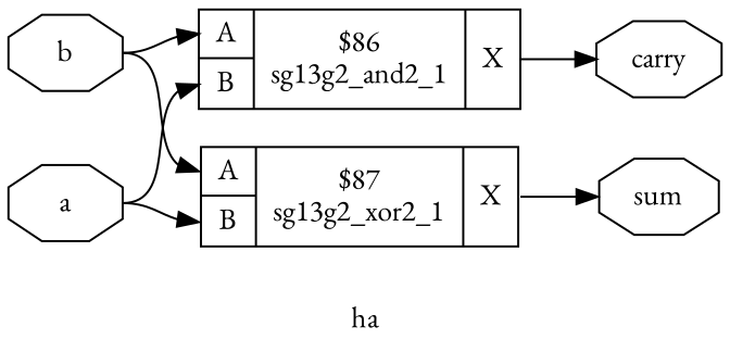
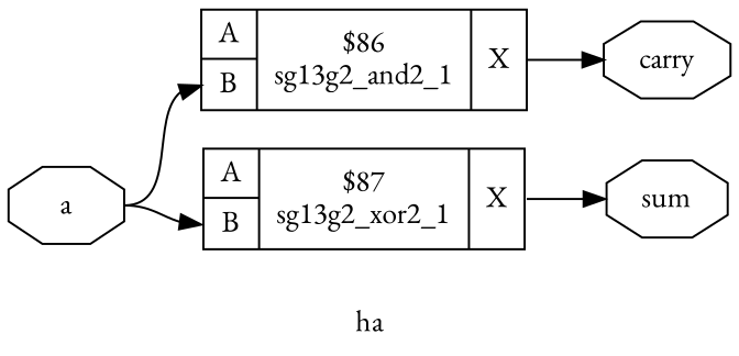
  digraph {
    label=ha
    rankdir=LR
    remincross=true
    fontname="EB Garamond"
    node [color=black fontcolor=black shape=octagon fontname="EB Garamond"]
    edge [color=black fontcolor=black headport="p6:w" tailport=e fontname="EB Garamond"]
    n1 [label=a]
    n2 [label="{{<p5> A|<p6> B}|$86\nsg13g2_and2_1|{<p7> X}}" shape=record color="" fontcolor=""]
    n3 [label="{{<p5> A|<p6> B}|$87\nsg13g2_xor2_1|{<p7> X}}" shape=record color="" fontcolor=""]
-   n4 [label=b]
    n5 [label=carry]
    n6 [label=sum]
    n1 -> n2
    n1 -> n3
    n2 -> n5 [headport=w tailport="p7:e"]
    n3 -> n6 [headport=w tailport="p7:e"]
-   n4 -> n2 [headport="p5:w"]
-   n4 -> n3 [headport="p5:w"]
  }
